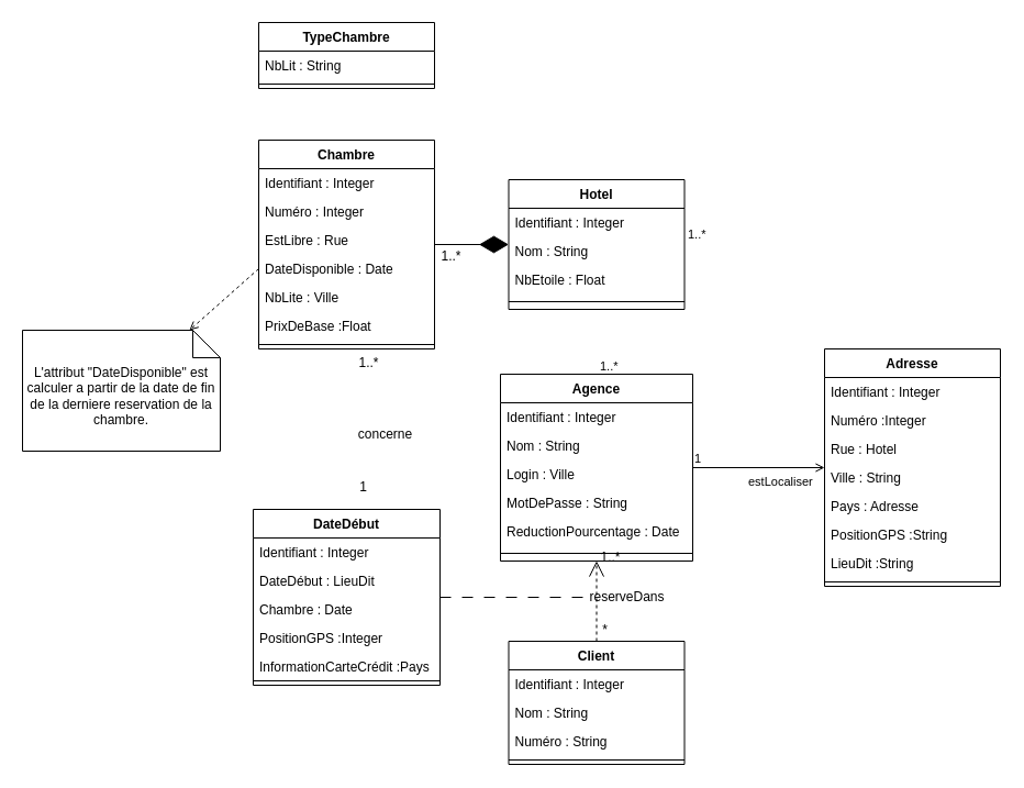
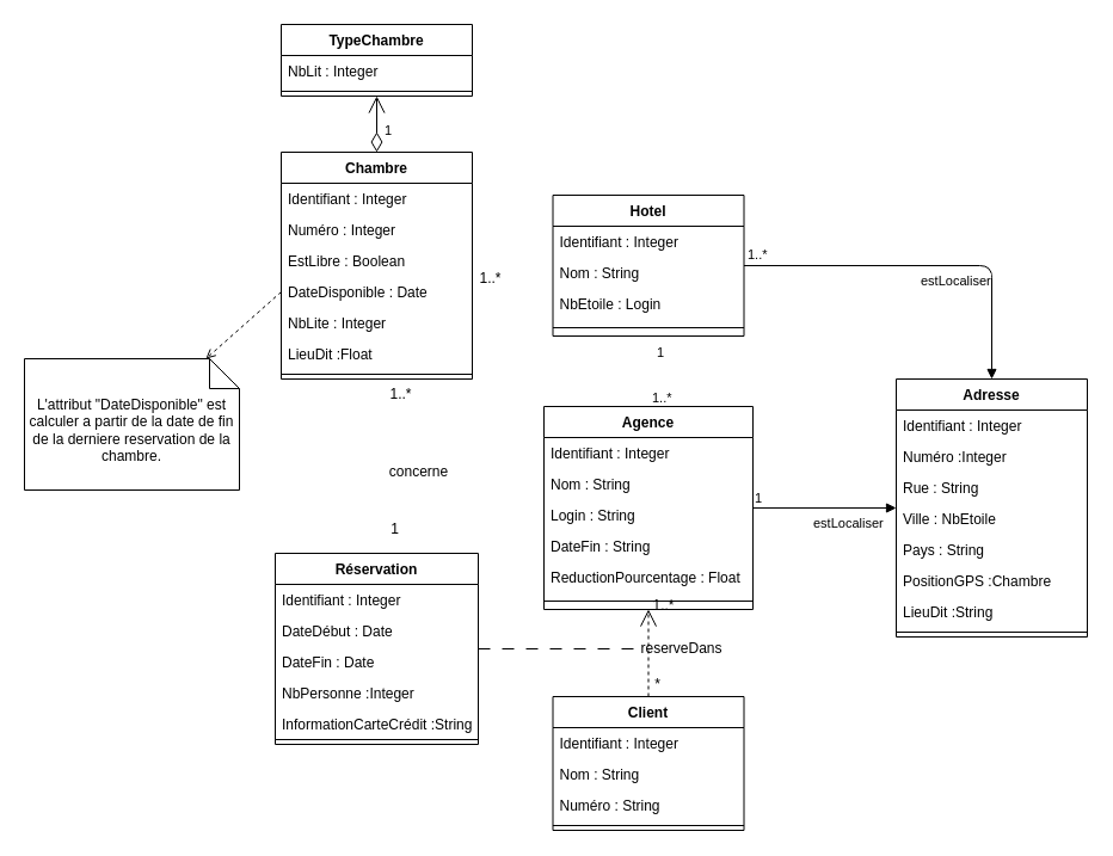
  <mxCell id="0" />
  <mxCell id="1" parent="0" />
  <mxCell id="2" value="1..*" style="edgeLabel;resizable=0;html=1;align=left;verticalAlign=bottom;" connectable="0" vertex="1" parent="1"><mxGeometry x="500" y="90" as="geometry"><mxPoint x="124" y="131" as="offset" /></mxGeometry></mxCell>
  <mxCell id="3" value="Hotel" style="swimlane;fontStyle=1;align=center;verticalAlign=top;childLayout=stackLayout;horizontal=1;startSize=26;horizontalStack=0;resizeParent=1;resizeParentMax=0;resizeLast=0;collapsible=1;marginBottom=0;" vertex="1" parent="1"><mxGeometry x="462.5" y="163" width="160" height="118" as="geometry" /></mxCell>
  <mxCell id="4" value="Identifiant : Integer" style="text;strokeColor=none;fillColor=none;align=left;verticalAlign=top;spacingLeft=4;spacingRight=4;overflow=hidden;rotatable=0;points=[[0,0.5],[1,0.5]];portConstraint=eastwest;" vertex="1" parent="3"><mxGeometry y="26" width="160" height="26" as="geometry" /></mxCell>
  <mxCell id="5" value="Nom : String" style="text;strokeColor=none;fillColor=none;align=left;verticalAlign=top;spacingLeft=4;spacingRight=4;overflow=hidden;rotatable=0;points=[[0,0.5],[1,0.5]];portConstraint=eastwest;" vertex="1" parent="3"><mxGeometry y="52" width="160" height="26" as="geometry" /></mxCell>
- <mxCell id="6" value="NbEtoile : Float" style="text;strokeColor=none;fillColor=none;align=left;verticalAlign=top;spacingLeft=4;spacingRight=4;overflow=hidden;rotatable=0;points=[[0,0.5],[1,0.5]];portConstraint=eastwest;" vertex="1" parent="3"><mxGeometry y="78" width="160" height="26" as="geometry" /></mxCell>
+ <mxCell id="6" value="NbEtoile : Login" style="text;strokeColor=none;fillColor=none;align=left;verticalAlign=top;spacingLeft=4;spacingRight=4;overflow=hidden;rotatable=0;points=[[0,0.5],[1,0.5]];portConstraint=eastwest;" vertex="1" parent="3"><mxGeometry y="78" width="160" height="26" as="geometry" /></mxCell>
  <mxCell id="7" value="" style="line;strokeWidth=1;fillColor=none;align=left;verticalAlign=middle;spacingTop=-1;spacingLeft=3;spacingRight=3;rotatable=0;labelPosition=right;points=[];portConstraint=eastwest;" vertex="1" parent="3"><mxGeometry y="104" width="160" height="14" as="geometry" /></mxCell>
  <mxCell id="8" value="Chambre" style="swimlane;fontStyle=1;align=center;verticalAlign=top;childLayout=stackLayout;horizontal=1;startSize=26;horizontalStack=0;resizeParent=1;resizeParentMax=0;resizeLast=0;collapsible=1;marginBottom=0;" vertex="1" parent="1"><mxGeometry x="235" y="127" width="160" height="190" as="geometry" /></mxCell>
  <mxCell id="9" value="Identifiant : Integer" style="text;strokeColor=none;fillColor=none;align=left;verticalAlign=top;spacingLeft=4;spacingRight=4;overflow=hidden;rotatable=0;points=[[0,0.5],[1,0.5]];portConstraint=eastwest;" vertex="1" parent="8"><mxGeometry y="26" width="160" height="26" as="geometry" /></mxCell>
  <mxCell id="10" value="Numéro : Integer" style="text;strokeColor=none;fillColor=none;align=left;verticalAlign=top;spacingLeft=4;spacingRight=4;overflow=hidden;rotatable=0;points=[[0,0.5],[1,0.5]];portConstraint=eastwest;" vertex="1" parent="8"><mxGeometry y="52" width="160" height="26" as="geometry" /></mxCell>
- <mxCell id="11" value="EstLibre : Rue" style="text;strokeColor=none;fillColor=none;align=left;verticalAlign=top;spacingLeft=4;spacingRight=4;overflow=hidden;rotatable=0;points=[[0,0.5],[1,0.5]];portConstraint=eastwest;" vertex="1" parent="8"><mxGeometry y="78" width="160" height="26" as="geometry" /></mxCell>
+ <mxCell id="11" value="EstLibre : Boolean" style="text;strokeColor=none;fillColor=none;align=left;verticalAlign=top;spacingLeft=4;spacingRight=4;overflow=hidden;rotatable=0;points=[[0,0.5],[1,0.5]];portConstraint=eastwest;" vertex="1" parent="8"><mxGeometry y="78" width="160" height="26" as="geometry" /></mxCell>
  <mxCell id="12" value="DateDisponible : Date" style="text;strokeColor=none;fillColor=none;align=left;verticalAlign=top;spacingLeft=4;spacingRight=4;overflow=hidden;rotatable=0;points=[[0,0.5],[1,0.5]];portConstraint=eastwest;" vertex="1" parent="8"><mxGeometry y="104" width="160" height="26" as="geometry" /></mxCell>
- <mxCell id="13" value="NbLite : Ville" style="text;strokeColor=none;fillColor=none;align=left;verticalAlign=top;spacingLeft=4;spacingRight=4;overflow=hidden;rotatable=0;points=[[0,0.5],[1,0.5]];portConstraint=eastwest;" vertex="1" parent="8"><mxGeometry y="130" width="160" height="26" as="geometry" /></mxCell>
- <mxCell id="14" value="PrixDeBase :Float" style="text;strokeColor=none;fillColor=none;align=left;verticalAlign=top;spacingLeft=4;spacingRight=4;overflow=hidden;rotatable=0;points=[[0,0.5],[1,0.5]];portConstraint=eastwest;" vertex="1" parent="8"><mxGeometry y="156" width="160" height="26" as="geometry" /></mxCell>
+ <mxCell id="13" value="NbLite : Integer" style="text;strokeColor=none;fillColor=none;align=left;verticalAlign=top;spacingLeft=4;spacingRight=4;overflow=hidden;rotatable=0;points=[[0,0.5],[1,0.5]];portConstraint=eastwest;" vertex="1" parent="8"><mxGeometry y="130" width="160" height="26" as="geometry" /></mxCell>
+ <mxCell id="14" value="LieuDit :Float" style="text;strokeColor=none;fillColor=none;align=left;verticalAlign=top;spacingLeft=4;spacingRight=4;overflow=hidden;rotatable=0;points=[[0,0.5],[1,0.5]];portConstraint=eastwest;" vertex="1" parent="8"><mxGeometry y="156" width="160" height="26" as="geometry" /></mxCell>
  <mxCell id="15" value="" style="line;strokeWidth=1;fillColor=none;align=left;verticalAlign=middle;spacingTop=-1;spacingLeft=3;spacingRight=3;rotatable=0;labelPosition=right;points=[];portConstraint=eastwest;" vertex="1" parent="8"><mxGeometry y="182" width="160" height="8" as="geometry" /></mxCell>
- <mxCell id="16" value="" style="endArrow=diamondThin;endFill=1;endSize=24;html=1;" edge="1" parent="1" source="8" target="3"><mxGeometry width="160" relative="1" as="geometry"><mxPoint x="525" y="73" as="sourcePoint" /><mxPoint x="685" y="73" as="targetPoint" /></mxGeometry></mxCell>
  <mxCell id="17" value="1..*" style="text;html=1;align=center;verticalAlign=middle;resizable=0;points=[];autosize=1;" vertex="1" parent="1"><mxGeometry x="395" y="223" width="30" height="20" as="geometry" /></mxCell>
- <mxCell id="18" value="DateDébut" style="swimlane;fontStyle=1;align=center;verticalAlign=top;childLayout=stackLayout;horizontal=1;startSize=26;horizontalStack=0;resizeParent=1;resizeParentMax=0;resizeLast=0;collapsible=1;marginBottom=0;" vertex="1" parent="1"><mxGeometry x="230" y="463" width="170" height="160" as="geometry" /></mxCell>
+ <mxCell id="18" value="Réservation" style="swimlane;fontStyle=1;align=center;verticalAlign=top;childLayout=stackLayout;horizontal=1;startSize=26;horizontalStack=0;resizeParent=1;resizeParentMax=0;resizeLast=0;collapsible=1;marginBottom=0;" vertex="1" parent="1"><mxGeometry x="230" y="463" width="170" height="160" as="geometry" /></mxCell>
  <mxCell id="19" value="Identifiant : Integer" style="text;strokeColor=none;fillColor=none;align=left;verticalAlign=top;spacingLeft=4;spacingRight=4;overflow=hidden;rotatable=0;points=[[0,0.5],[1,0.5]];portConstraint=eastwest;" vertex="1" parent="18"><mxGeometry y="26" width="170" height="26" as="geometry" /></mxCell>
- <mxCell id="20" value="DateDébut : LieuDit" style="text;strokeColor=none;fillColor=none;align=left;verticalAlign=top;spacingLeft=4;spacingRight=4;overflow=hidden;rotatable=0;points=[[0,0.5],[1,0.5]];portConstraint=eastwest;" vertex="1" parent="18"><mxGeometry y="52" width="170" height="26" as="geometry" /></mxCell>
- <mxCell id="21" value="Chambre : Date" style="text;strokeColor=none;fillColor=none;align=left;verticalAlign=top;spacingLeft=4;spacingRight=4;overflow=hidden;rotatable=0;points=[[0,0.5],[1,0.5]];portConstraint=eastwest;" vertex="1" parent="18"><mxGeometry y="78" width="170" height="26" as="geometry" /></mxCell>
- <mxCell id="22" value="PositionGPS :Integer" style="text;strokeColor=none;fillColor=none;align=left;verticalAlign=top;spacingLeft=4;spacingRight=4;overflow=hidden;rotatable=0;points=[[0,0.5],[1,0.5]];portConstraint=eastwest;" vertex="1" parent="18"><mxGeometry y="104" width="170" height="26" as="geometry" /></mxCell>
- <mxCell id="23" value="InformationCarteCrédit :Pays" style="text;strokeColor=none;fillColor=none;align=left;verticalAlign=top;spacingLeft=4;spacingRight=4;overflow=hidden;rotatable=0;points=[[0,0.5],[1,0.5]];portConstraint=eastwest;" vertex="1" parent="18"><mxGeometry y="130" width="170" height="22" as="geometry" /></mxCell>
+ <mxCell id="20" value="DateDébut : Date" style="text;strokeColor=none;fillColor=none;align=left;verticalAlign=top;spacingLeft=4;spacingRight=4;overflow=hidden;rotatable=0;points=[[0,0.5],[1,0.5]];portConstraint=eastwest;" vertex="1" parent="18"><mxGeometry y="52" width="170" height="26" as="geometry" /></mxCell>
+ <mxCell id="21" value="DateFin : Date" style="text;strokeColor=none;fillColor=none;align=left;verticalAlign=top;spacingLeft=4;spacingRight=4;overflow=hidden;rotatable=0;points=[[0,0.5],[1,0.5]];portConstraint=eastwest;" vertex="1" parent="18"><mxGeometry y="78" width="170" height="26" as="geometry" /></mxCell>
+ <mxCell id="22" value="NbPersonne :Integer" style="text;strokeColor=none;fillColor=none;align=left;verticalAlign=top;spacingLeft=4;spacingRight=4;overflow=hidden;rotatable=0;points=[[0,0.5],[1,0.5]];portConstraint=eastwest;" vertex="1" parent="18"><mxGeometry y="104" width="170" height="26" as="geometry" /></mxCell>
+ <mxCell id="23" value="InformationCarteCrédit :String" style="text;strokeColor=none;fillColor=none;align=left;verticalAlign=top;spacingLeft=4;spacingRight=4;overflow=hidden;rotatable=0;points=[[0,0.5],[1,0.5]];portConstraint=eastwest;" vertex="1" parent="18"><mxGeometry y="130" width="170" height="22" as="geometry" /></mxCell>
  <mxCell id="24" value="" style="line;strokeWidth=1;fillColor=none;align=left;verticalAlign=middle;spacingTop=-1;spacingLeft=3;spacingRight=3;rotatable=0;labelPosition=right;points=[];portConstraint=eastwest;" vertex="1" parent="18"><mxGeometry y="152" width="170" height="8" as="geometry" /></mxCell>
  <mxCell id="25" value="Client" style="swimlane;fontStyle=1;align=center;verticalAlign=top;childLayout=stackLayout;horizontal=1;startSize=26;horizontalStack=0;resizeParent=1;resizeParentMax=0;resizeLast=0;collapsible=1;marginBottom=0;" vertex="1" parent="1"><mxGeometry x="462.5" y="583" width="160" height="112" as="geometry" /></mxCell>
  <mxCell id="26" value="Identifiant : Integer" style="text;strokeColor=none;fillColor=none;align=left;verticalAlign=top;spacingLeft=4;spacingRight=4;overflow=hidden;rotatable=0;points=[[0,0.5],[1,0.5]];portConstraint=eastwest;" vertex="1" parent="25"><mxGeometry y="26" width="160" height="26" as="geometry" /></mxCell>
  <mxCell id="27" value="Nom : String" style="text;strokeColor=none;fillColor=none;align=left;verticalAlign=top;spacingLeft=4;spacingRight=4;overflow=hidden;rotatable=0;points=[[0,0.5],[1,0.5]];portConstraint=eastwest;" vertex="1" parent="25"><mxGeometry y="52" width="160" height="26" as="geometry" /></mxCell>
  <mxCell id="28" value="Numéro : String" style="text;strokeColor=none;fillColor=none;align=left;verticalAlign=top;spacingLeft=4;spacingRight=4;overflow=hidden;rotatable=0;points=[[0,0.5],[1,0.5]];portConstraint=eastwest;" vertex="1" parent="25"><mxGeometry y="78" width="160" height="26" as="geometry" /></mxCell>
  <mxCell id="29" value="" style="line;strokeWidth=1;fillColor=none;align=left;verticalAlign=middle;spacingTop=-1;spacingLeft=3;spacingRight=3;rotatable=0;labelPosition=right;points=[];portConstraint=eastwest;" vertex="1" parent="25"><mxGeometry y="104" width="160" height="8" as="geometry" /></mxCell>
  <mxCell id="30" value="" style="endArrow=open;endFill=1;endSize=12;html=1;dashed=1;" edge="1" parent="1" source="25" target="35"><mxGeometry width="160" relative="1" as="geometry"><mxPoint x="600" y="823" as="sourcePoint" /><mxPoint x="470" y="826" as="targetPoint" /></mxGeometry></mxCell>
  <mxCell id="31" value="*" style="text;html=1;align=center;verticalAlign=middle;resizable=0;points=[];autosize=1;" vertex="1" parent="1"><mxGeometry x="540" y="563" width="20" height="20" as="geometry" /></mxCell>
  <mxCell id="32" value="1..*" style="text;html=1;align=center;verticalAlign=middle;resizable=0;points=[];autosize=1;" vertex="1" parent="1"><mxGeometry x="540" y="497" width="30" height="20" as="geometry" /></mxCell>
  <mxCell id="33" value="reserveDans" style="text;html=1;align=center;verticalAlign=middle;resizable=0;points=[];autosize=1;" vertex="1" parent="1"><mxGeometry x="530" y="533" width="80" height="20" as="geometry" /></mxCell>
  <mxCell id="34" value="1" style="text;html=1;align=center;verticalAlign=middle;resizable=0;points=[];autosize=1;" vertex="1" parent="1"><mxGeometry x="320" y="433" width="20" height="20" as="geometry" /></mxCell>
  <mxCell id="35" value="Agence" style="swimlane;fontStyle=1;align=center;verticalAlign=top;childLayout=stackLayout;horizontal=1;startSize=26;horizontalStack=0;resizeParent=1;resizeParentMax=0;resizeLast=0;collapsible=1;marginBottom=0;" vertex="1" parent="1"><mxGeometry x="455" y="340" width="175" height="170" as="geometry" /></mxCell>
  <mxCell id="36" value="Identifiant : Integer" style="text;strokeColor=none;fillColor=none;align=left;verticalAlign=top;spacingLeft=4;spacingRight=4;overflow=hidden;rotatable=0;points=[[0,0.5],[1,0.5]];portConstraint=eastwest;" vertex="1" parent="35"><mxGeometry y="26" width="175" height="26" as="geometry" /></mxCell>
  <mxCell id="37" value="Nom : String" style="text;strokeColor=none;fillColor=none;align=left;verticalAlign=top;spacingLeft=4;spacingRight=4;overflow=hidden;rotatable=0;points=[[0,0.5],[1,0.5]];portConstraint=eastwest;" vertex="1" parent="35"><mxGeometry y="52" width="175" height="26" as="geometry" /></mxCell>
- <mxCell id="38" value="Login : Ville" style="text;strokeColor=none;fillColor=none;align=left;verticalAlign=top;spacingLeft=4;spacingRight=4;overflow=hidden;rotatable=0;points=[[0,0.5],[1,0.5]];portConstraint=eastwest;" vertex="1" parent="35"><mxGeometry y="78" width="175" height="26" as="geometry" /></mxCell>
- <mxCell id="39" value="MotDePasse : String" style="text;strokeColor=none;fillColor=none;align=left;verticalAlign=top;spacingLeft=4;spacingRight=4;overflow=hidden;rotatable=0;points=[[0,0.5],[1,0.5]];portConstraint=eastwest;" vertex="1" parent="35"><mxGeometry y="104" width="175" height="26" as="geometry" /></mxCell>
- <mxCell id="40" value="ReductionPourcentage : Date" style="text;strokeColor=none;fillColor=none;align=left;verticalAlign=top;spacingLeft=4;spacingRight=4;overflow=hidden;rotatable=0;points=[[0,0.5],[1,0.5]];portConstraint=eastwest;" vertex="1" parent="35"><mxGeometry y="130" width="175" height="26" as="geometry" /></mxCell>
+ <mxCell id="38" value="Login : String" style="text;strokeColor=none;fillColor=none;align=left;verticalAlign=top;spacingLeft=4;spacingRight=4;overflow=hidden;rotatable=0;points=[[0,0.5],[1,0.5]];portConstraint=eastwest;" vertex="1" parent="35"><mxGeometry y="78" width="175" height="26" as="geometry" /></mxCell>
+ <mxCell id="39" value="DateFin : String" style="text;strokeColor=none;fillColor=none;align=left;verticalAlign=top;spacingLeft=4;spacingRight=4;overflow=hidden;rotatable=0;points=[[0,0.5],[1,0.5]];portConstraint=eastwest;" vertex="1" parent="35"><mxGeometry y="104" width="175" height="26" as="geometry" /></mxCell>
+ <mxCell id="40" value="ReductionPourcentage : Float" style="text;strokeColor=none;fillColor=none;align=left;verticalAlign=top;spacingLeft=4;spacingRight=4;overflow=hidden;rotatable=0;points=[[0,0.5],[1,0.5]];portConstraint=eastwest;" vertex="1" parent="35"><mxGeometry y="130" width="175" height="26" as="geometry" /></mxCell>
  <mxCell id="41" value="" style="line;strokeWidth=1;fillColor=none;align=left;verticalAlign=middle;spacingTop=-1;spacingLeft=3;spacingRight=3;rotatable=0;labelPosition=right;points=[];portConstraint=eastwest;" vertex="1" parent="35"><mxGeometry y="156" width="175" height="14" as="geometry" /></mxCell>
  <mxCell id="42" value="1..*" style="text;html=1;align=center;verticalAlign=middle;resizable=0;points=[];autosize=1;" vertex="1" parent="1"><mxGeometry x="320" y="320" width="30" height="20" as="geometry" /></mxCell>
  <mxCell id="43" value="concerne" style="text;html=1;align=center;verticalAlign=middle;resizable=0;points=[];autosize=1;" vertex="1" parent="1"><mxGeometry x="320" y="385" width="60" height="20" as="geometry" /></mxCell>
  <mxCell id="44" value="Adresse" style="swimlane;fontStyle=1;align=center;verticalAlign=top;childLayout=stackLayout;horizontal=1;startSize=26;horizontalStack=0;resizeParent=1;resizeParentMax=0;resizeLast=0;collapsible=1;marginBottom=0;" vertex="1" parent="1"><mxGeometry x="750" y="317" width="160" height="216" as="geometry" /></mxCell>
  <mxCell id="45" value="Identifiant : Integer" style="text;strokeColor=none;fillColor=none;align=left;verticalAlign=top;spacingLeft=4;spacingRight=4;overflow=hidden;rotatable=0;points=[[0,0.5],[1,0.5]];portConstraint=eastwest;" vertex="1" parent="44"><mxGeometry y="26" width="160" height="26" as="geometry" /></mxCell>
  <mxCell id="46" value="Numéro :Integer" style="text;strokeColor=none;fillColor=none;align=left;verticalAlign=top;spacingLeft=4;spacingRight=4;overflow=hidden;rotatable=0;points=[[0,0.5],[1,0.5]];portConstraint=eastwest;" vertex="1" parent="44"><mxGeometry y="52" width="160" height="26" as="geometry" /></mxCell>
- <mxCell id="47" value="Rue : Hotel" style="text;strokeColor=none;fillColor=none;align=left;verticalAlign=top;spacingLeft=4;spacingRight=4;overflow=hidden;rotatable=0;points=[[0,0.5],[1,0.5]];portConstraint=eastwest;" vertex="1" parent="44"><mxGeometry y="78" width="160" height="26" as="geometry" /></mxCell>
- <mxCell id="48" value="Ville : String" style="text;strokeColor=none;fillColor=none;align=left;verticalAlign=top;spacingLeft=4;spacingRight=4;overflow=hidden;rotatable=0;points=[[0,0.5],[1,0.5]];portConstraint=eastwest;" vertex="1" parent="44"><mxGeometry y="104" width="160" height="26" as="geometry" /></mxCell>
- <mxCell id="49" value="Pays : Adresse" style="text;strokeColor=none;fillColor=none;align=left;verticalAlign=top;spacingLeft=4;spacingRight=4;overflow=hidden;rotatable=0;points=[[0,0.5],[1,0.5]];portConstraint=eastwest;" vertex="1" parent="44"><mxGeometry y="130" width="160" height="26" as="geometry" /></mxCell>
- <mxCell id="50" value="PositionGPS :String" style="text;strokeColor=none;fillColor=none;align=left;verticalAlign=top;spacingLeft=4;spacingRight=4;overflow=hidden;rotatable=0;points=[[0,0.5],[1,0.5]];portConstraint=eastwest;" vertex="1" parent="44"><mxGeometry y="156" width="160" height="26" as="geometry" /></mxCell>
+ <mxCell id="47" value="Rue : String" style="text;strokeColor=none;fillColor=none;align=left;verticalAlign=top;spacingLeft=4;spacingRight=4;overflow=hidden;rotatable=0;points=[[0,0.5],[1,0.5]];portConstraint=eastwest;" vertex="1" parent="44"><mxGeometry y="78" width="160" height="26" as="geometry" /></mxCell>
+ <mxCell id="48" value="Ville : NbEtoile" style="text;strokeColor=none;fillColor=none;align=left;verticalAlign=top;spacingLeft=4;spacingRight=4;overflow=hidden;rotatable=0;points=[[0,0.5],[1,0.5]];portConstraint=eastwest;" vertex="1" parent="44"><mxGeometry y="104" width="160" height="26" as="geometry" /></mxCell>
+ <mxCell id="49" value="Pays : String" style="text;strokeColor=none;fillColor=none;align=left;verticalAlign=top;spacingLeft=4;spacingRight=4;overflow=hidden;rotatable=0;points=[[0,0.5],[1,0.5]];portConstraint=eastwest;" vertex="1" parent="44"><mxGeometry y="130" width="160" height="26" as="geometry" /></mxCell>
+ <mxCell id="50" value="PositionGPS :Chambre" style="text;strokeColor=none;fillColor=none;align=left;verticalAlign=top;spacingLeft=4;spacingRight=4;overflow=hidden;rotatable=0;points=[[0,0.5],[1,0.5]];portConstraint=eastwest;" vertex="1" parent="44"><mxGeometry y="156" width="160" height="26" as="geometry" /></mxCell>
  <mxCell id="51" value="LieuDit :String" style="text;strokeColor=none;fillColor=none;align=left;verticalAlign=top;spacingLeft=4;spacingRight=4;overflow=hidden;rotatable=0;points=[[0,0.5],[1,0.5]];portConstraint=eastwest;" vertex="1" parent="44"><mxGeometry y="182" width="160" height="26" as="geometry" /></mxCell>
  <mxCell id="52" value="" style="line;strokeWidth=1;fillColor=none;align=left;verticalAlign=middle;spacingTop=-1;spacingLeft=3;spacingRight=3;rotatable=0;labelPosition=right;points=[];portConstraint=eastwest;" vertex="1" parent="44"><mxGeometry y="208" width="160" height="8" as="geometry" /></mxCell>
+ <mxCell id="53" value="estLocaliser" style="endArrow=block;endFill=1;html=1;edgeStyle=orthogonalEdgeStyle;align=left;verticalAlign=top;fillColor=#FFFFFF;" edge="1" parent="1" source="3" target="44"><mxGeometry x="-0.032" relative="1" as="geometry"><mxPoint x="670" y="313" as="sourcePoint" /><mxPoint x="830" y="313" as="targetPoint" /><mxPoint as="offset" /></mxGeometry></mxCell>
+ <mxCell id="54" value="1" style="edgeLabel;resizable=0;html=1;align=left;verticalAlign=bottom;" connectable="0" vertex="1" parent="53"><mxGeometry x="-1" relative="1" as="geometry"><mxPoint x="-75" y="81" as="offset" /></mxGeometry></mxCell>
  <mxCell id="55" value="1..*" style="edgeLabel;resizable=0;html=1;align=left;verticalAlign=bottom;" connectable="0" vertex="1" parent="1"><mxGeometry x="420" y="210" as="geometry"><mxPoint x="124" y="131" as="offset" /></mxGeometry></mxCell>
  <mxCell id="56" value="" style="endArrow=none;startArrow=none;endFill=0;startFill=0;endSize=8;html=1;verticalAlign=bottom;dashed=1;labelBackgroundColor=none;dashPattern=10 10;fillColor=#FFFFFF;" edge="1" parent="1" source="18"><mxGeometry width="160" relative="1" as="geometry"><mxPoint x="430" y="542.5" as="sourcePoint" /><mxPoint x="530" y="543" as="targetPoint" /></mxGeometry></mxCell>
- <mxCell id="57" value="estLocaliser" style="endArrow=open;endFill=1;html=1;edgeStyle=orthogonalEdgeStyle;align=left;verticalAlign=top;fillColor=#FFFFFF;" edge="1" parent="1" source="35" target="44"><mxGeometry x="-0.185" relative="1" as="geometry"><mxPoint x="480" y="423" as="sourcePoint" /><mxPoint x="640" y="423" as="targetPoint" /><mxPoint as="offset" /></mxGeometry></mxCell>
+ <mxCell id="57" value="estLocaliser" style="endArrow=block;endFill=1;html=1;edgeStyle=orthogonalEdgeStyle;align=left;verticalAlign=top;fillColor=#FFFFFF;" edge="1" parent="1" source="35" target="44"><mxGeometry x="-0.185" relative="1" as="geometry"><mxPoint x="480" y="423" as="sourcePoint" /><mxPoint x="640" y="423" as="targetPoint" /><mxPoint as="offset" /></mxGeometry></mxCell>
  <mxCell id="58" value="1" style="edgeLabel;resizable=0;html=1;align=left;verticalAlign=bottom;" connectable="0" vertex="1" parent="57"><mxGeometry x="-1" relative="1" as="geometry" /></mxCell>
  <mxCell id="59" value="TypeChambre" style="swimlane;fontStyle=1;align=center;verticalAlign=top;childLayout=stackLayout;horizontal=1;startSize=26;horizontalStack=0;resizeParent=1;resizeParentMax=0;resizeLast=0;collapsible=1;marginBottom=0;" vertex="1" parent="1"><mxGeometry x="235" width="160" height="60" as="geometry" y="20" /></mxCell>
- <mxCell id="60" value="NbLit : String" style="text;strokeColor=none;fillColor=none;align=left;verticalAlign=top;spacingLeft=4;spacingRight=4;overflow=hidden;rotatable=0;points=[[0,0.5],[1,0.5]];portConstraint=eastwest;" vertex="1" parent="59"><mxGeometry y="26" width="160" height="26" as="geometry" /></mxCell>
+ <mxCell id="60" value="NbLit : Integer" style="text;strokeColor=none;fillColor=none;align=left;verticalAlign=top;spacingLeft=4;spacingRight=4;overflow=hidden;rotatable=0;points=[[0,0.5],[1,0.5]];portConstraint=eastwest;" vertex="1" parent="59"><mxGeometry y="26" width="160" height="26" as="geometry" /></mxCell>
  <mxCell id="61" value="" style="line;strokeWidth=1;fillColor=none;align=left;verticalAlign=middle;spacingTop=-1;spacingLeft=3;spacingRight=3;rotatable=0;labelPosition=right;points=[];portConstraint=eastwest;" vertex="1" parent="59"><mxGeometry y="52" width="160" height="8" as="geometry" /></mxCell>
+ <mxCell id="62" value="1" style="endArrow=open;html=1;endSize=12;startArrow=diamondThin;startSize=14;startFill=0;edgeStyle=orthogonalEdgeStyle;align=left;verticalAlign=bottom;fillColor=#FFFFFF;" edge="1" parent="1" source="8" target="59"><mxGeometry x="-0.628" y="-5" relative="1" as="geometry"><mxPoint x="360" y="240" as="sourcePoint" /><mxPoint x="520" y="240" as="targetPoint" /><mxPoint as="offset" /></mxGeometry></mxCell>
  <mxCell id="63" value="L'attribut &quot;DateDisponible&quot; est calculer a partir de la date de fin de la derniere reservation de la chambre." style="shape=note2;boundedLbl=1;whiteSpace=wrap;html=1;size=25;verticalAlign=top;align=center;" vertex="1" parent="1"><mxGeometry x="20" y="300" width="180" height="110" as="geometry" /></mxCell>
  <mxCell id="64" value="" style="endArrow=open;html=1;rounded=0;align=center;verticalAlign=bottom;dashed=1;endFill=0;labelBackgroundColor=none;fillColor=#FFFFFF;exitX=0;exitY=0.5;exitDx=0;exitDy=0;" edge="1" parent="1" source="12" target="63"><mxGeometry relative="1" as="geometry"><mxPoint x="0" y="320" as="sourcePoint" /><mxPoint x="149.76" y="442" as="targetPoint" /></mxGeometry></mxCell>
  <mxCell id="65" value="" style="resizable=0;html=1;align=center;verticalAlign=top;labelBackgroundColor=none;" connectable="0" vertex="1" parent="64"><mxGeometry relative="1" as="geometry" /></mxCell>
